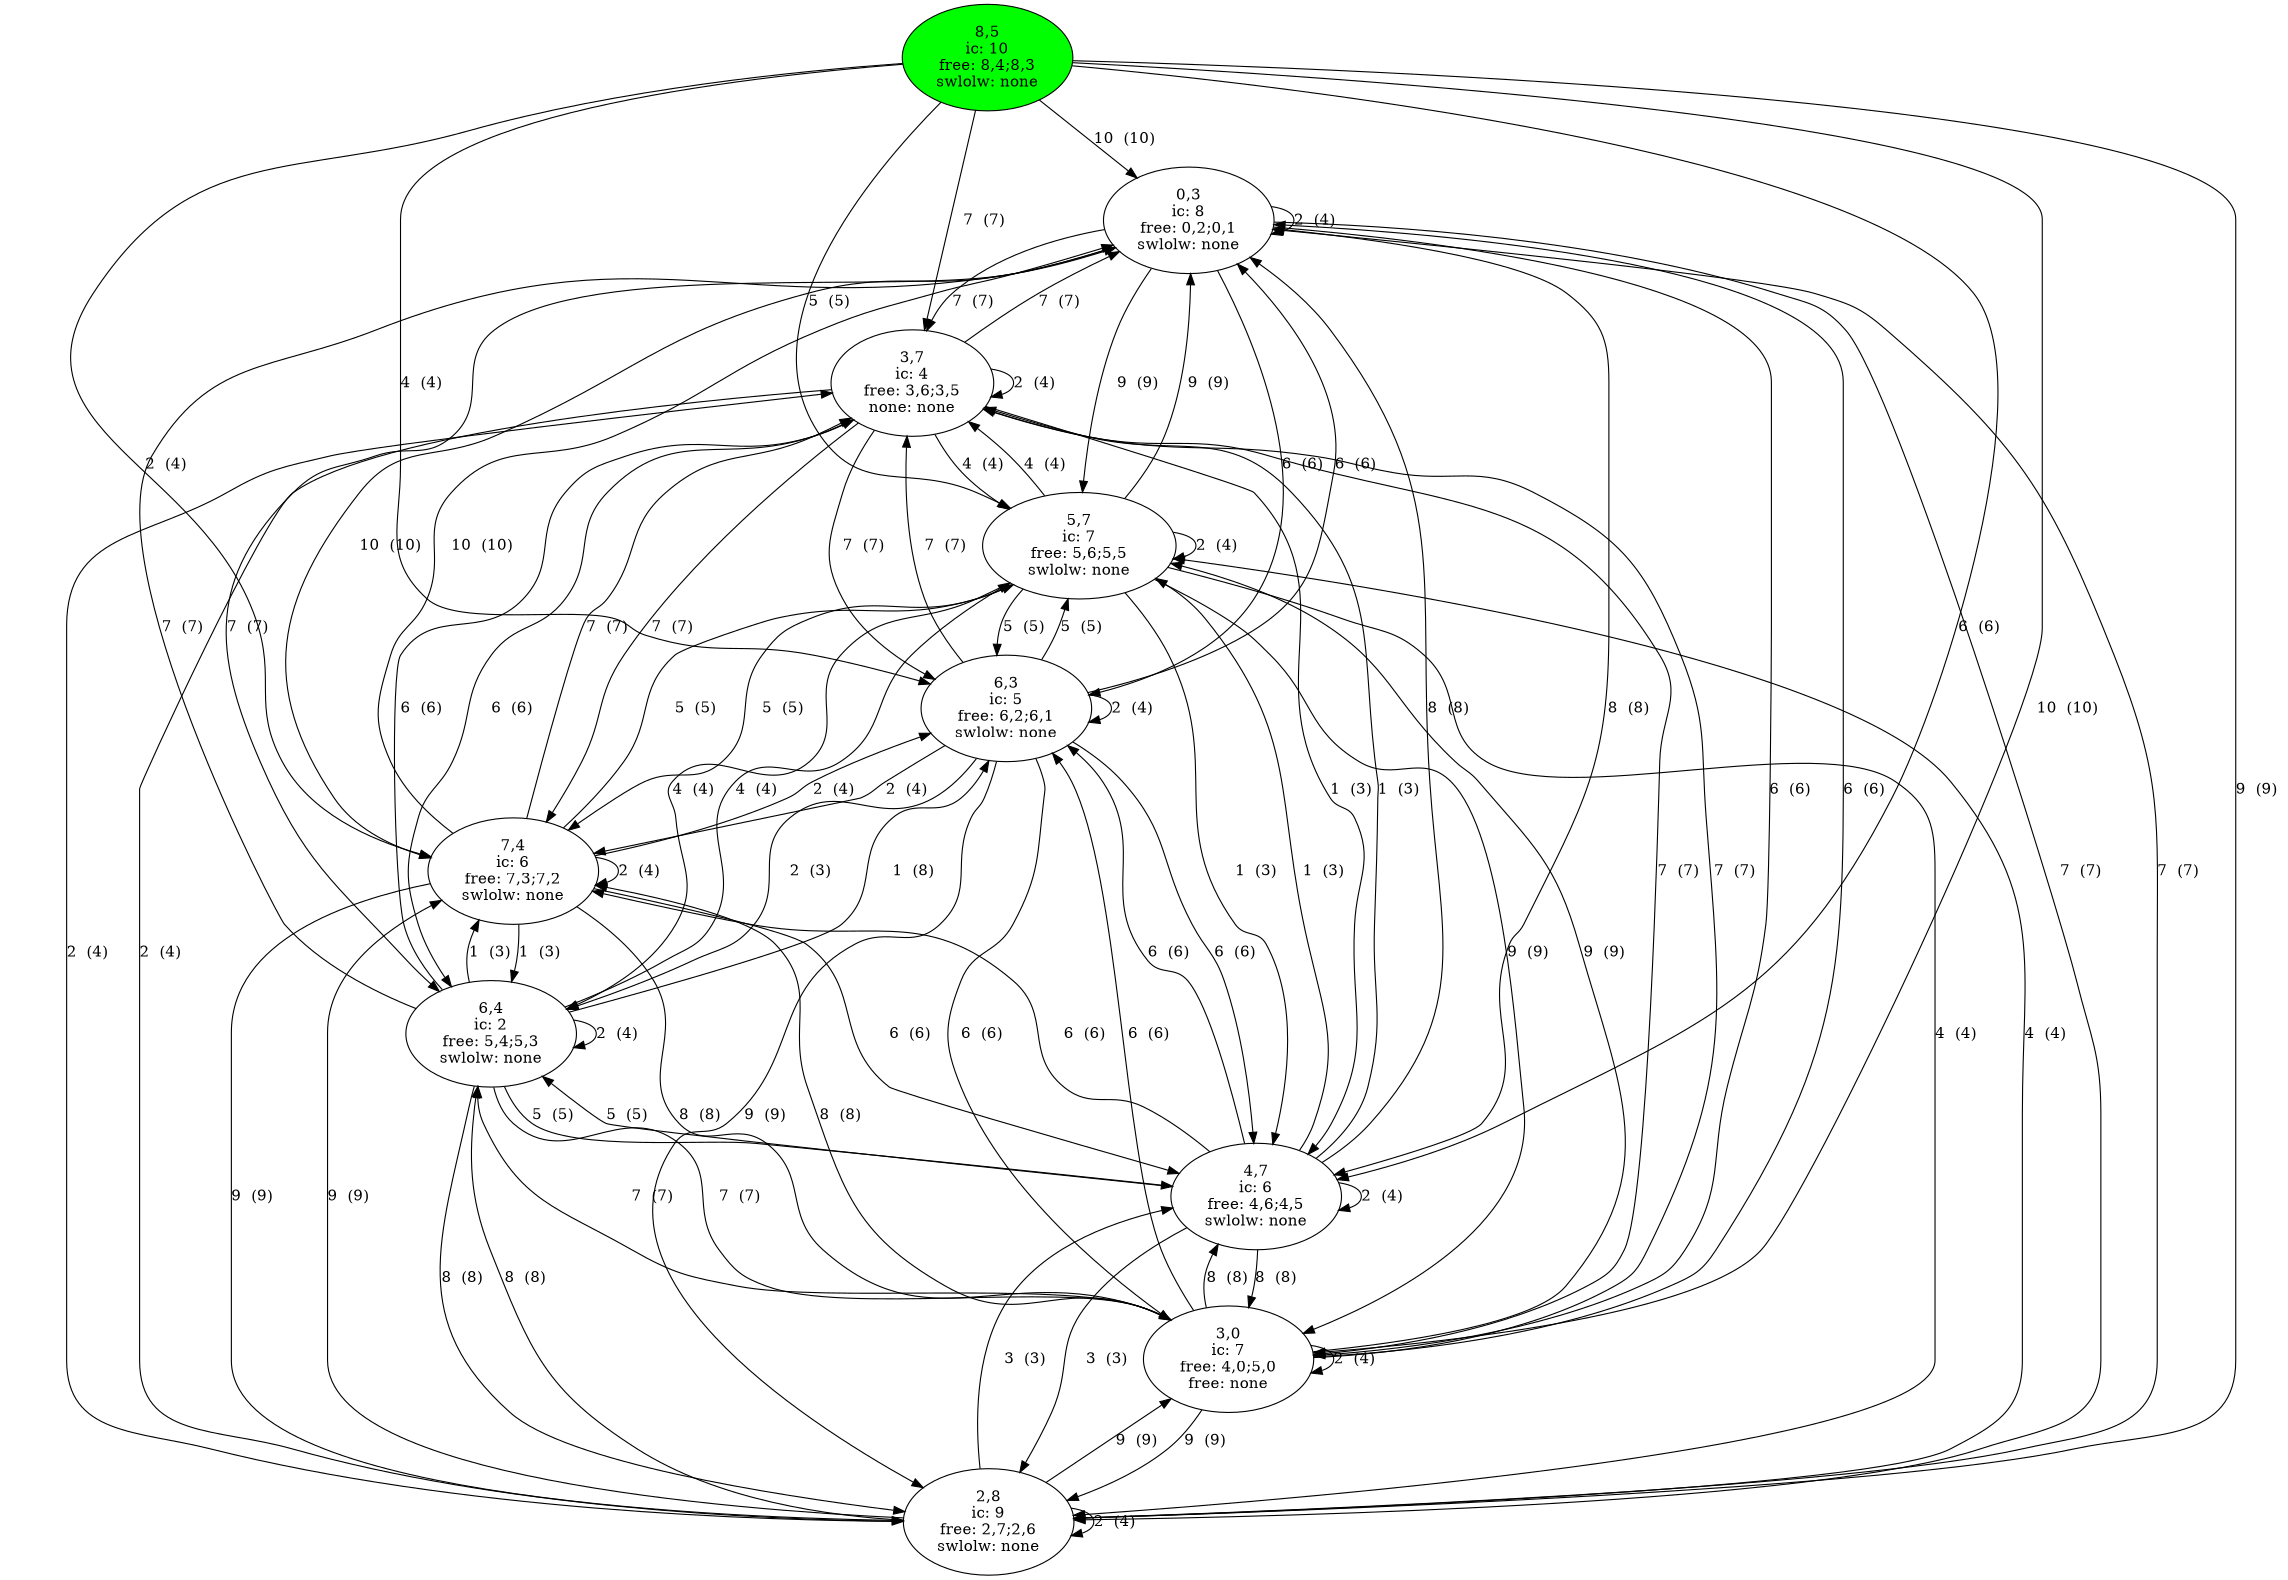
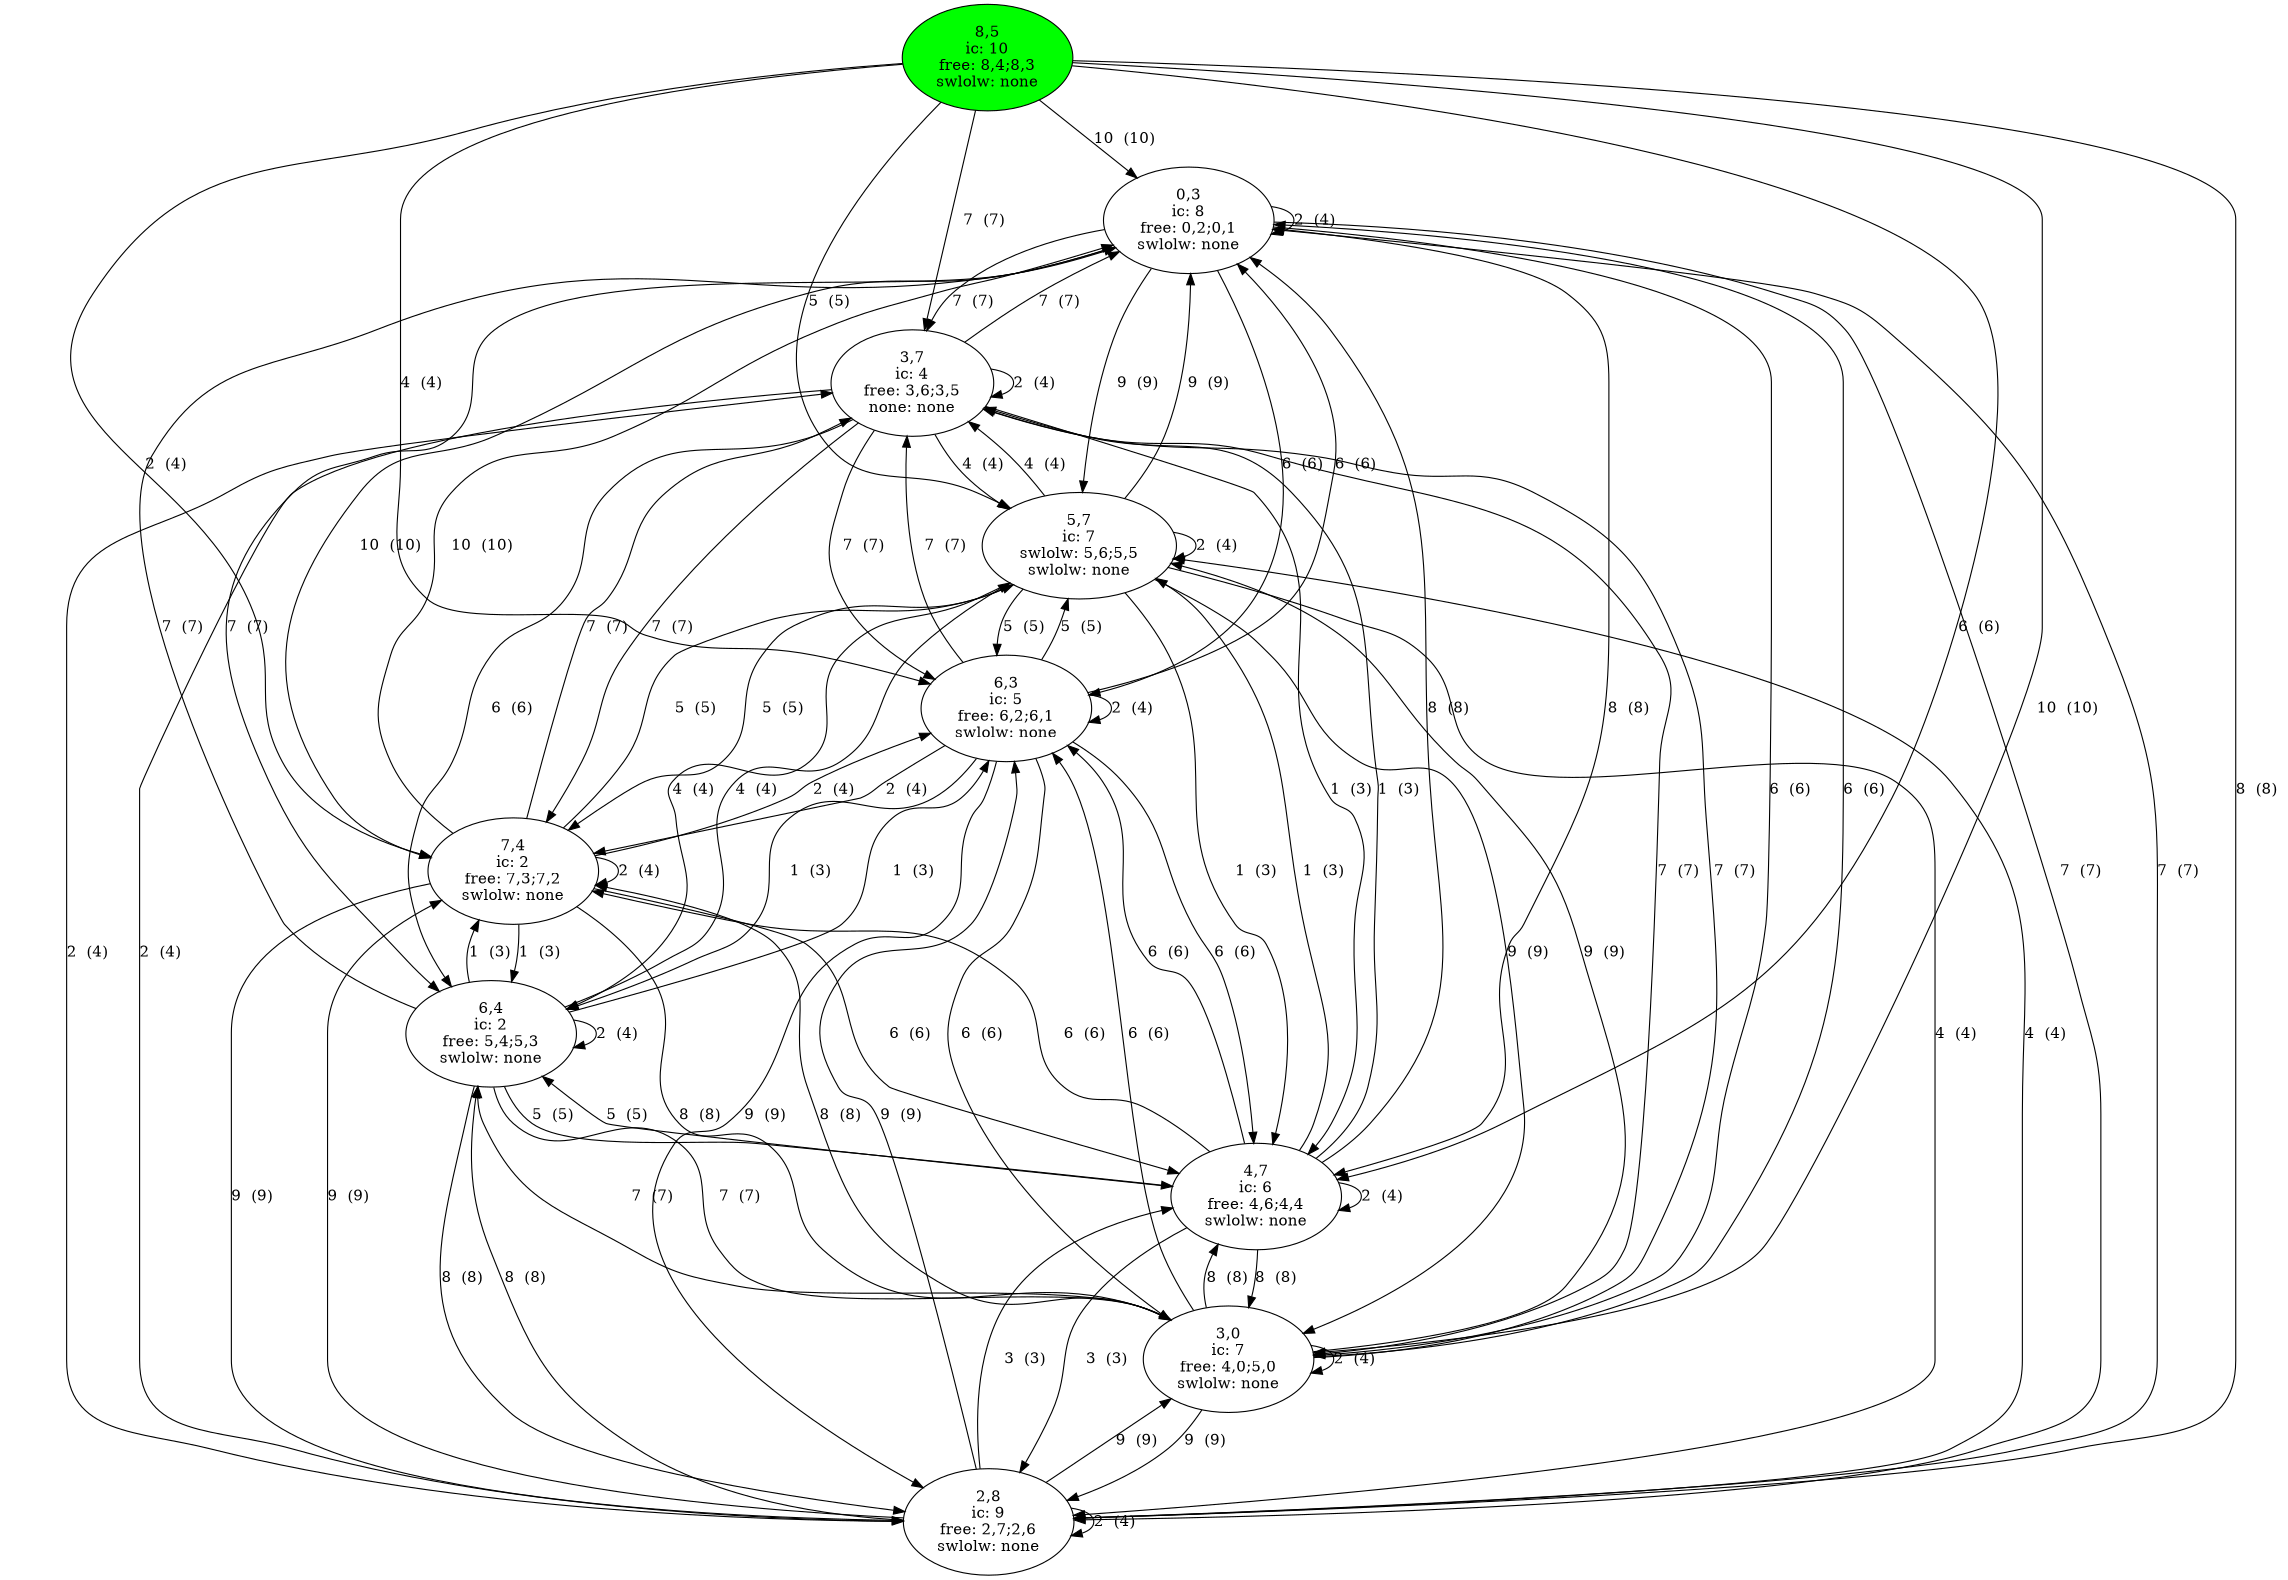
  digraph {
    compound=true
    n1 [label="0,3\nic: 8\nfree: 0,2;0,1\nswlolw: none"]
    n2 [label="3,7\nic: 4\nfree: 3,6;3,5\nnone: none"]
    n3 [label="2,8\nic: 9\nfree: 2,7;2,6\nswlolw: none"]
-   n4 [label="3,0\nic: 7\nfree: 4,0;5,0\nfree: none"]
-   n5 [label="4,7\nic: 6\nfree: 4,6;4,5\nswlolw: none"]
+   n4 [label="3,0\nic: 7\nfree: 4,0;5,0\nswlolw: none"]
+   n5 [label="4,7\nic: 6\nfree: 4,6;4,4\nswlolw: none"]
    n6 [label="6,4\nic: 2\nfree: 5,4;5,3\nswlolw: none"]
-   n7 [label="7,4\nic: 6\nfree: 7,3;7,2\nswlolw: none"]
+   n7 [label="7,4\nic: 2\nfree: 7,3;7,2\nswlolw: none"]
    n8 [label="6,3\nic: 5\nfree: 6,2;6,1\nswlolw: none"]
-   n9 [label="5,7\nic: 7\nfree: 5,6;5,5\nswlolw: none"]
+   n9 [label="5,7\nic: 7\nswlolw: 5,6;5,5\nswlolw: none"]
    n10 [fillcolor=green label="8,5\nic: 10\nfree: 8,4;8,3\nswlolw: none" style=filled]
    n1 -> n1 [label="2  (4) "]
    n1 -> n2 [label="7  (7) "]
    n1 -> n3 [label="7  (7) "]
    n1 -> n4 [label="6  (6) "]
    n1 -> n5 [label="8  (8) "]
    n1 -> n6 [label="7  (7) "]
    n1 -> n7 [label="10  (10) "]
    n1 -> n8 [label="6  (6) "]
    n1 -> n9 [label="9  (9) "]
    n2 -> n1 [label="7  (7) "]
    n2 -> n2 [label="2  (4) "]
    n2 -> n3 [label="2  (4) "]
    n2 -> n4 [label="7  (7) "]
    n2 -> n5 [label="1  (3) "]
    n2 -> n6 [label="6  (6) "]
    n2 -> n7 [label="7  (7) "]
    n2 -> n8 [label="7  (7) "]
    n2 -> n9 [label="4  (4) "]
    n3 -> n1 [label="7  (7) "]
    n3 -> n2 [label="2  (4) "]
    n3 -> n3 [label="2  (4) "]
    n3 -> n4 [label="9  (9) "]
    n3 -> n5 [label="3  (3) "]
    n3 -> n6 [label="8  (8) "]
    n3 -> n7 [label="9  (9) "]
+   n3 -> n8 [label="9  (9) "]
    n3 -> n9 [label="4  (4) "]
    n4 -> n1 [label="6  (6) "]
    n4 -> n2 [label="7  (7) "]
    n4 -> n3 [label="9  (9) "]
    n4 -> n4 [label="2  (4) "]
    n4 -> n5 [label="8  (8) "]
    n4 -> n6 [label="7  (7) "]
    n4 -> n7 [label="8  (8) "]
    n4 -> n8 [label="6  (6) "]
    n4 -> n9 [label="9  (9) "]
    n5 -> n1 [label="8  (8) "]
    n5 -> n2 [label="1  (3) "]
    n5 -> n3 [label="3  (3) "]
    n5 -> n4 [label="8  (8) "]
    n5 -> n5 [label="2  (4) "]
    n5 -> n6 [label="5  (5) "]
    n5 -> n7 [label="6  (6) "]
    n5 -> n8 [label="6  (6) "]
    n5 -> n9 [label="1  (3) "]
    n6 -> n1 [label="7  (7) "]
-   n6 -> n2 [label="6  (6) "]
    n6 -> n3 [label="8  (8) "]
    n6 -> n4 [label="7  (7) "]
    n6 -> n5 [label="5  (5) "]
    n6 -> n6 [label="2  (4) "]
    n6 -> n7 [label="1  (3) "]
-   n6 -> n8 [label="1  (8) "]
+   n6 -> n8 [label="1  (3) "]
    n6 -> n9 [label="4  (4) "]
    n7 -> n1 [label="10  (10) "]
    n7 -> n2 [label="7  (7) "]
    n7 -> n3 [label="9  (9) "]
    n7 -> n4 [label="8  (8) "]
    n7 -> n5 [label="6  (6) "]
    n7 -> n6 [label="1  (3) "]
    n7 -> n7 [label="2  (4) "]
    n7 -> n8 [label="2  (4) "]
    n7 -> n9 [label="5  (5) "]
    n8 -> n1 [label="6  (6) "]
    n8 -> n2 [label="7  (7) "]
    n8 -> n3 [label="9  (9) "]
    n8 -> n4 [label="6  (6) "]
    n8 -> n5 [label="6  (6) "]
-   n8 -> n6 [label="2  (3) "]
+   n8 -> n6 [label="1  (3) "]
    n8 -> n7 [label="2  (4) "]
    n8 -> n8 [label="2  (4) "]
    n8 -> n9 [label="5  (5) "]
    n9 -> n1 [label="9  (9) "]
    n9 -> n2 [label="4  (4) "]
    n9 -> n3 [label="4  (4) "]
    n9 -> n4 [label="9  (9) "]
    n9 -> n5 [label="1  (3) "]
    n9 -> n6 [label="4  (4) "]
    n9 -> n7 [label="5  (5) "]
    n9 -> n8 [label="5  (5) "]
    n9 -> n9 [label="2  (4) "]
    n10 -> n1 [label="10  (10) "]
    n10 -> n2 [label="7  (7) "]
-   n10 -> n3 [label="9  (9) "]
+   n10 -> n3 [label="8  (8) "]
    n10 -> n4 [label="10  (10) "]
    n10 -> n5 [label="6  (6) "]
    n10 -> n7 [label="2  (4) "]
    n10 -> n8 [label="4  (4) "]
    n10 -> n9 [label="5  (5) "]
  }
